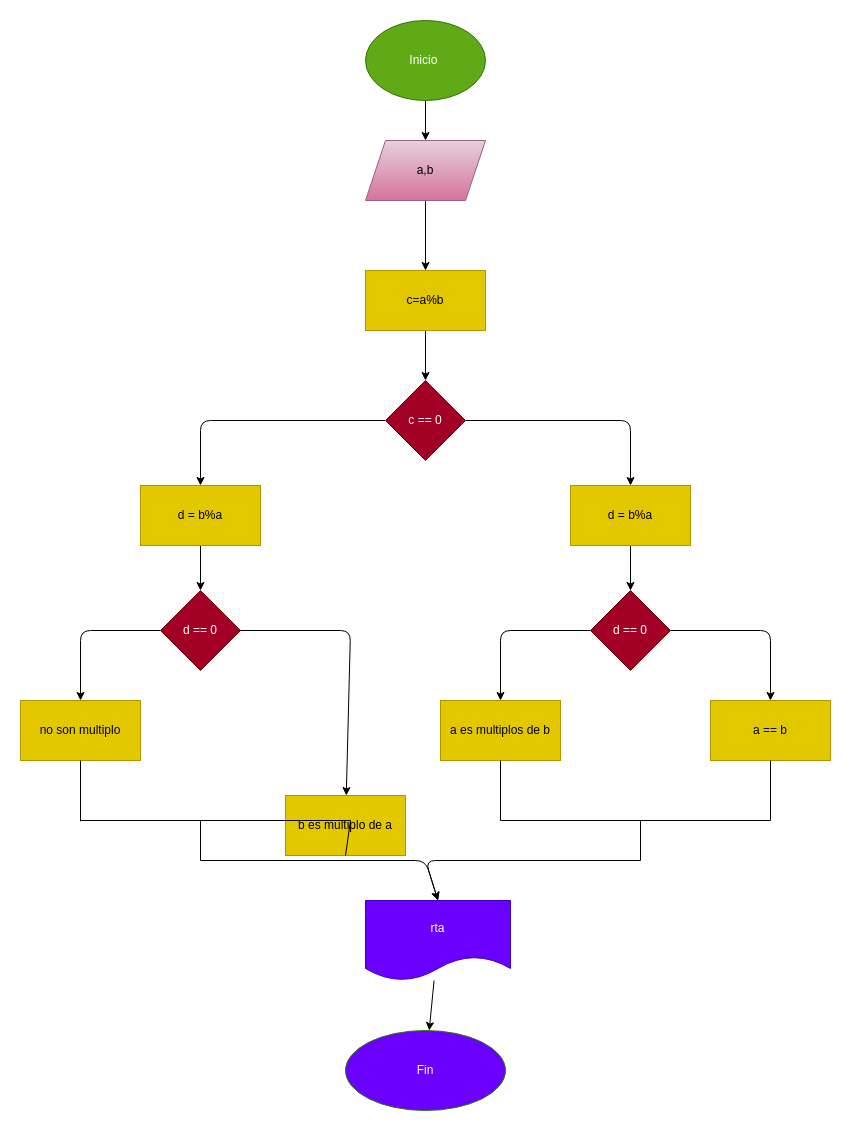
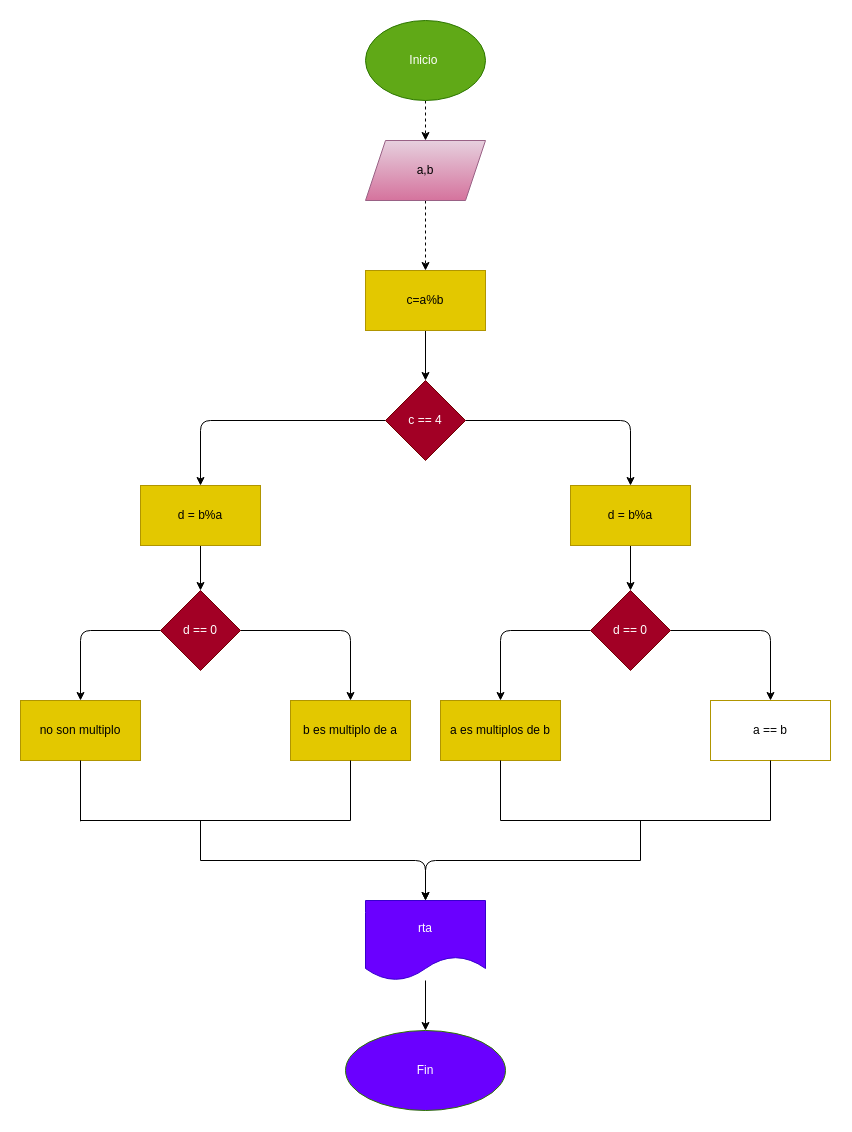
  <mxCell id="0" />
  <mxCell id="1" parent="0" />
- <mxCell id="2" value="" style="edgeStyle=none;html=1;" edge="1" parent="1" source="3" target="5"><mxGeometry relative="1" as="geometry" /></mxCell>
+ <mxCell id="2" value="" style="edgeStyle=none;html=1;dashed=1;" edge="1" parent="1" source="3" target="5"><mxGeometry relative="1" as="geometry" /></mxCell>
  <mxCell id="3" value="Inicio&amp;nbsp;" style="ellipse;whiteSpace=wrap;html=1;fillColor=#60a917;fontColor=#ffffff;strokeColor=#2D7600;" vertex="1" parent="1"><mxGeometry x="365" width="120" height="80" as="geometry" y="20" /></mxCell>
- <mxCell id="4" value="" style="edgeStyle=none;html=1;" edge="1" parent="1" source="5" target="7"><mxGeometry relative="1" as="geometry" /></mxCell>
+ <mxCell id="4" value="" style="edgeStyle=none;html=1;dashed=1;" edge="1" parent="1" source="5" target="7"><mxGeometry relative="1" as="geometry" /></mxCell>
  <mxCell id="5" value="a,b" style="shape=parallelogram;perimeter=parallelogramPerimeter;whiteSpace=wrap;html=1;fixedSize=1;fillColor=#e6d0de;strokeColor=#996185;gradientColor=#d5739d;" vertex="1" parent="1"><mxGeometry x="365" y="140" width="120" height="60" as="geometry" /></mxCell>
  <mxCell id="6" value="" style="edgeStyle=none;html=1;" edge="1" parent="1" source="7" target="10"><mxGeometry relative="1" as="geometry" /></mxCell>
  <mxCell id="7" value="c=a%b" style="whiteSpace=wrap;html=1;fillColor=#e3c800;fontColor=#000000;strokeColor=#B09500;" vertex="1" parent="1"><mxGeometry x="365" y="270" width="120" height="60" as="geometry" /></mxCell>
  <mxCell id="8" value="" style="edgeStyle=none;html=1;" edge="1" parent="1" source="10" target="12"><mxGeometry relative="1" as="geometry"><Array as="points"><mxPoint x="630" y="420" /></Array></mxGeometry></mxCell>
  <mxCell id="9" value="" style="edgeStyle=none;html=1;" edge="1" parent="1" source="10" target="14"><mxGeometry relative="1" as="geometry"><Array as="points"><mxPoint x="200" y="420" /></Array></mxGeometry></mxCell>
- <mxCell id="10" value="c == 0" style="rhombus;whiteSpace=wrap;html=1;fillColor=#a20025;fontColor=#ffffff;strokeColor=#6F0000;" vertex="1" parent="1"><mxGeometry x="385" y="380" width="80" height="80" as="geometry" /></mxCell>
+ <mxCell id="10" value="c == 4" style="rhombus;whiteSpace=wrap;html=1;fillColor=#a20025;fontColor=#ffffff;strokeColor=#6F0000;" vertex="1" parent="1"><mxGeometry x="385" y="380" width="80" height="80" as="geometry" /></mxCell>
  <mxCell id="11" value="" style="edgeStyle=none;html=1;" edge="1" parent="1" source="12" target="17"><mxGeometry relative="1" as="geometry" /></mxCell>
  <mxCell id="12" value="d = b%a" style="whiteSpace=wrap;html=1;fillColor=#e3c800;fontColor=#000000;strokeColor=#B09500;" vertex="1" parent="1"><mxGeometry x="570" y="485" width="120" height="60" as="geometry" /></mxCell>
  <mxCell id="13" value="" style="edgeStyle=none;html=1;" edge="1" parent="1" source="14" target="22"><mxGeometry relative="1" as="geometry" /></mxCell>
  <mxCell id="14" value="d = b%a" style="whiteSpace=wrap;html=1;fillColor=#e3c800;fontColor=#000000;strokeColor=#B09500;" vertex="1" parent="1"><mxGeometry x="140" y="485" width="120" height="60" as="geometry" /></mxCell>
  <mxCell id="15" value="" style="edgeStyle=none;html=1;" edge="1" parent="1" source="17" target="18"><mxGeometry relative="1" as="geometry"><Array as="points"><mxPoint x="770" y="630" /></Array></mxGeometry></mxCell>
  <mxCell id="16" value="" style="edgeStyle=none;html=1;" edge="1" parent="1" source="17" target="19"><mxGeometry relative="1" as="geometry"><Array as="points"><mxPoint x="500" y="630" /></Array></mxGeometry></mxCell>
  <mxCell id="17" value="d == 0" style="rhombus;whiteSpace=wrap;html=1;fillColor=#a20025;fontColor=#ffffff;strokeColor=#6F0000;" vertex="1" parent="1"><mxGeometry x="590" y="590" width="80" height="80" as="geometry" /></mxCell>
- <mxCell id="18" value="a == b" style="whiteSpace=wrap;html=1;fillColor=#e3c800;fontColor=#000000;strokeColor=#B09500;" vertex="1" parent="1"><mxGeometry x="710" y="700" width="120" height="60" as="geometry" /></mxCell>
+ <mxCell id="18" value="a == b" style="whiteSpace=wrap;html=1;fillColor=#ffffff;fontColor=#000000;strokeColor=#B09500;" vertex="1" parent="1"><mxGeometry x="710" y="700" width="120" height="60" as="geometry" /></mxCell>
  <mxCell id="19" value="a es multiplos de b" style="whiteSpace=wrap;html=1;fillColor=#e3c800;fontColor=#000000;strokeColor=#B09500;" vertex="1" parent="1"><mxGeometry x="440" y="700" width="120" height="60" as="geometry" /></mxCell>
  <mxCell id="20" value="" style="edgeStyle=none;html=1;" edge="1" parent="1" source="22" target="23"><mxGeometry relative="1" as="geometry"><Array as="points"><mxPoint x="350" y="630" /></Array></mxGeometry></mxCell>
  <mxCell id="21" value="" style="edgeStyle=none;html=1;" edge="1" parent="1" source="22" target="24"><mxGeometry relative="1" as="geometry"><Array as="points"><mxPoint x="80" y="630" /></Array></mxGeometry></mxCell>
  <mxCell id="22" value="d == 0" style="rhombus;whiteSpace=wrap;html=1;fillColor=#a20025;fontColor=#ffffff;strokeColor=#6F0000;" vertex="1" parent="1"><mxGeometry x="160" y="590" width="80" height="80" as="geometry" /></mxCell>
- <mxCell id="23" value="b es multiplo de a" style="whiteSpace=wrap;html=1;fillColor=#e3c800;fontColor=#000000;strokeColor=#B09500;" vertex="1" parent="1"><mxGeometry x="285" y="795" width="120" height="60" as="geometry" /></mxCell>
+ <mxCell id="23" value="b es multiplo de a" style="whiteSpace=wrap;html=1;fillColor=#e3c800;fontColor=#000000;strokeColor=#B09500;" vertex="1" parent="1"><mxGeometry x="290" y="700" width="120" height="60" as="geometry" /></mxCell>
  <mxCell id="24" value="no son multiplo" style="whiteSpace=wrap;html=1;fillColor=#e3c800;fontColor=#000000;strokeColor=#B09500;" vertex="1" parent="1"><mxGeometry x="20" y="700" width="120" height="60" as="geometry" /></mxCell>
  <mxCell id="25" value="" style="edgeStyle=none;html=1;" edge="1" parent="1" source="26" target="27"><mxGeometry relative="1" as="geometry" /></mxCell>
- <mxCell id="26" value="rta" style="shape=document;whiteSpace=wrap;html=1;boundedLbl=1;fillColor=#6a00ff;fontColor=#ffffff;strokeColor=#3700CC;" vertex="1" parent="1"><mxGeometry x="365" y="900" width="145" height="80" as="geometry" /></mxCell>
+ <mxCell id="26" value="rta" style="shape=document;whiteSpace=wrap;html=1;boundedLbl=1;fillColor=#6a00ff;fontColor=#ffffff;strokeColor=#3700CC;" vertex="1" parent="1"><mxGeometry x="365" y="900" width="120" height="80" as="geometry" /></mxCell>
  <mxCell id="27" value="Fin" style="ellipse;whiteSpace=wrap;html=1;fillColor=#6a00ff;fontColor=#ffffff;strokeColor=#2D7600;" vertex="1" parent="1"><mxGeometry x="345" y="1030" width="160" height="80" as="geometry" /></mxCell>
  <mxCell id="28" value="" style="endArrow=none;html=1;entryX=0.5;entryY=1;entryDx=0;entryDy=0;" edge="1" parent="1" target="24"><mxGeometry width="50" height="50" relative="1" as="geometry"><mxPoint x="80" y="820.8" as="sourcePoint" /><mxPoint x="380" y="690" as="targetPoint" /></mxGeometry></mxCell>
  <mxCell id="29" value="" style="endArrow=none;html=1;entryX=0.5;entryY=1;entryDx=0;entryDy=0;" edge="1" parent="1" target="23"><mxGeometry width="50" height="50" relative="1" as="geometry"><mxPoint x="350" y="820" as="sourcePoint" /><mxPoint x="380" y="690" as="targetPoint" /></mxGeometry></mxCell>
  <mxCell id="30" value="" style="endArrow=none;html=1;exitX=0.5;exitY=1;exitDx=0;exitDy=0;" edge="1" parent="1" source="19"><mxGeometry width="50" height="50" relative="1" as="geometry"><mxPoint x="490" y="550" as="sourcePoint" /><mxPoint x="500" y="820" as="targetPoint" /></mxGeometry></mxCell>
  <mxCell id="31" value="" style="endArrow=none;html=1;entryX=0.5;entryY=1;entryDx=0;entryDy=0;" edge="1" parent="1" target="18"><mxGeometry width="50" height="50" relative="1" as="geometry"><mxPoint x="770" y="820" as="sourcePoint" /><mxPoint x="640" y="800" as="targetPoint" /></mxGeometry></mxCell>
  <mxCell id="32" value="" style="endArrow=none;html=1;" edge="1" parent="1"><mxGeometry width="50" height="50" relative="1" as="geometry"><mxPoint x="500" y="820" as="sourcePoint" /><mxPoint x="770" y="820" as="targetPoint" /></mxGeometry></mxCell>
  <mxCell id="33" value="" style="endArrow=none;html=1;fontColor=#33FF33;" edge="1" parent="1"><mxGeometry width="50" height="50" relative="1" as="geometry"><mxPoint x="80" y="820" as="sourcePoint" /><mxPoint x="350" y="820" as="targetPoint" /></mxGeometry></mxCell>
  <mxCell id="34" value="" style="endArrow=none;html=1;fontColor=#33FF33;" edge="1" parent="1"><mxGeometry width="50" height="50" relative="1" as="geometry"><mxPoint x="200" y="820" as="sourcePoint" /><mxPoint x="200" y="860" as="targetPoint" /></mxGeometry></mxCell>
  <mxCell id="35" value="" style="endArrow=classic;html=1;fontColor=#33FF33;entryX=0.5;entryY=0;entryDx=0;entryDy=0;" edge="1" parent="1" target="26"><mxGeometry width="50" height="50" relative="1" as="geometry"><mxPoint x="200" y="860" as="sourcePoint" /><mxPoint x="440" y="820" as="targetPoint" /><Array as="points"><mxPoint x="425" y="860" /></Array></mxGeometry></mxCell>
  <mxCell id="36" value="" style="endArrow=classic;html=1;fontColor=#33FF33;entryX=0.5;entryY=0;entryDx=0;entryDy=0;" edge="1" parent="1" target="26"><mxGeometry width="50" height="50" relative="1" as="geometry"><mxPoint x="640" y="860" as="sourcePoint" /><mxPoint x="440" y="820" as="targetPoint" /><Array as="points"><mxPoint x="425" y="860" /></Array></mxGeometry></mxCell>
  <mxCell id="37" value="" style="endArrow=none;html=1;fontColor=#33FF33;" edge="1" parent="1"><mxGeometry width="50" height="50" relative="1" as="geometry"><mxPoint x="640" y="860" as="sourcePoint" /><mxPoint x="640" y="820" as="targetPoint" /></mxGeometry></mxCell>
